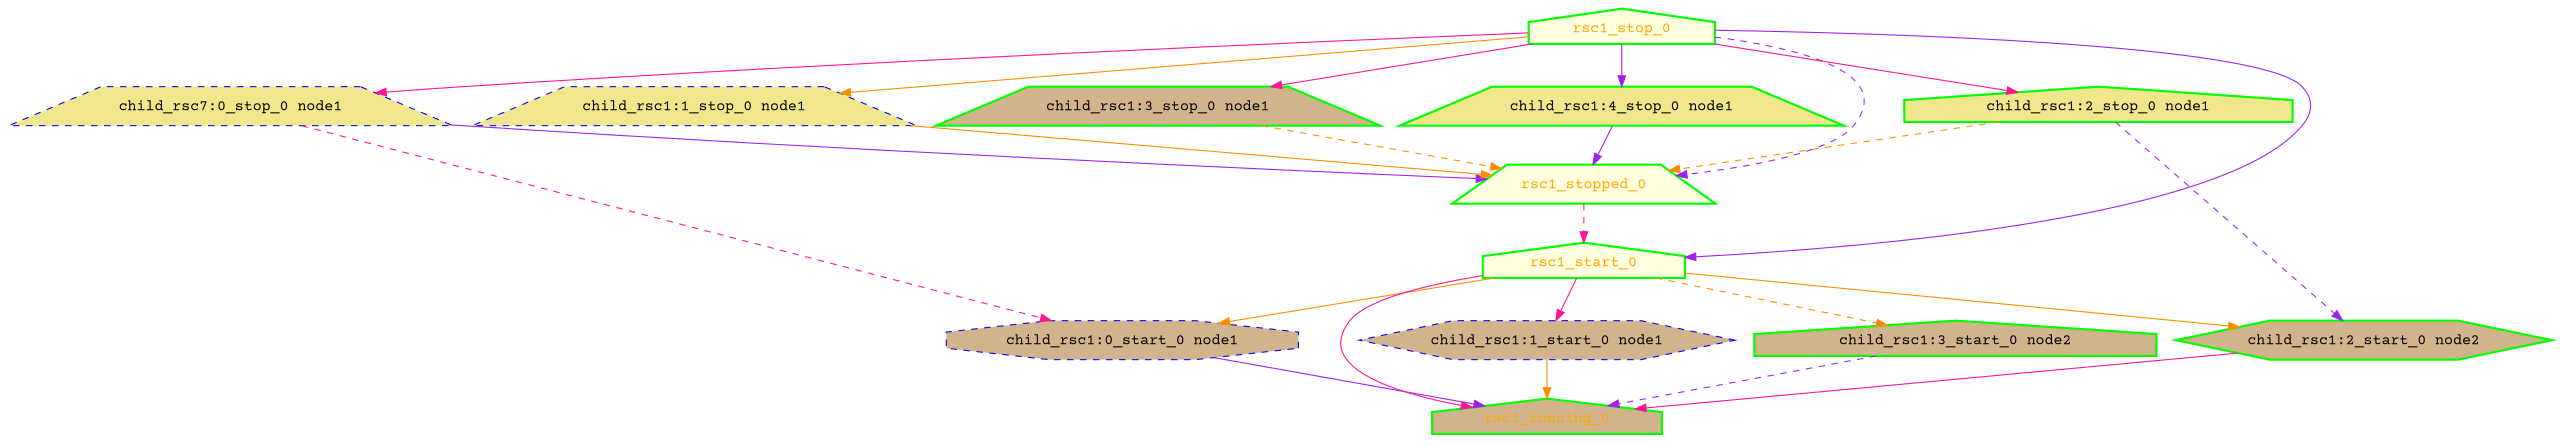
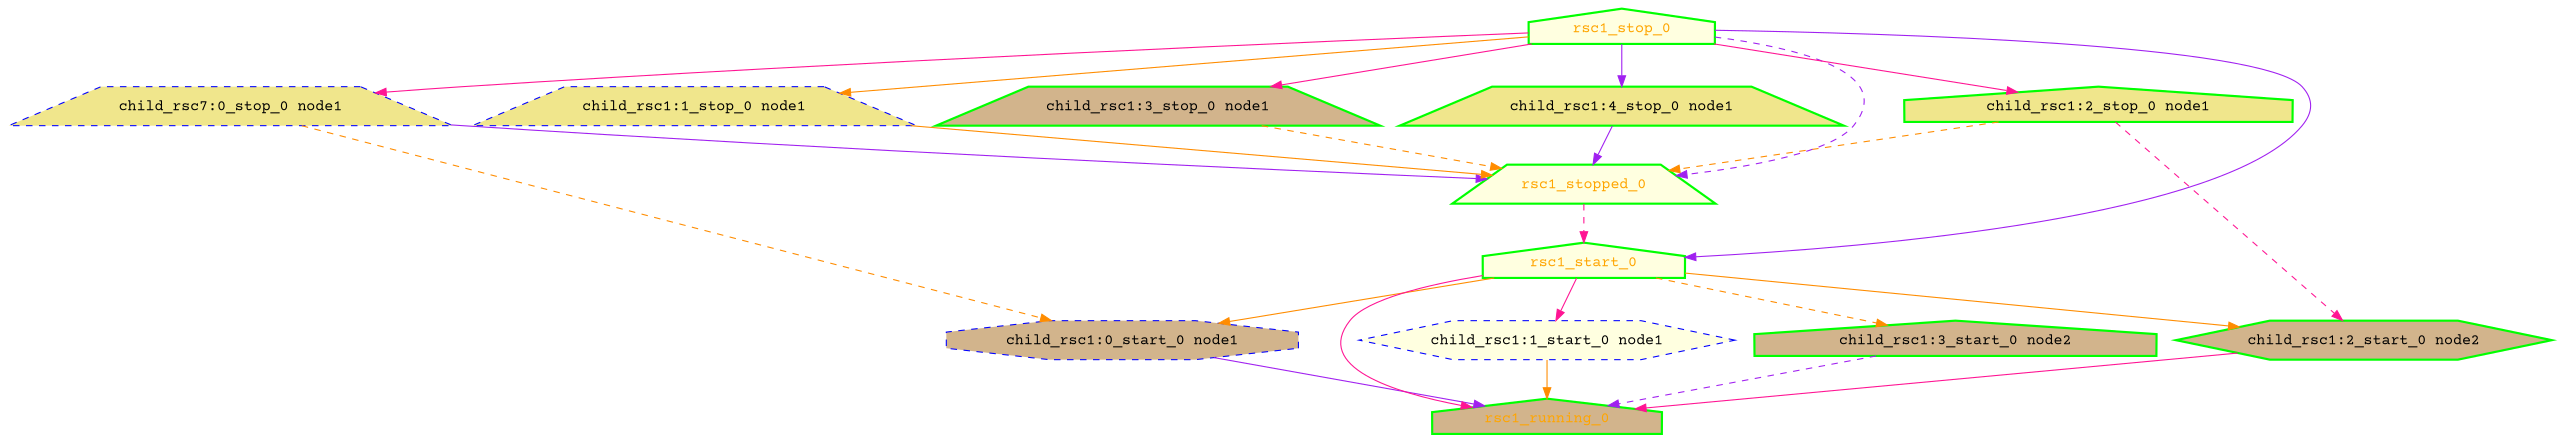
  digraph {
    fontname="Courier Prime"
    node [color=green fillcolor=tan fontcolor=black fontname="Courier Prime" shape=trapezium style="bold,filled"]
    edge [color=darkorange fontname="Courier Prime" style=solid]
    n1 [color=blue fillcolor=khaki label="child_rsc7:0_stop_0 node1" style="dashed,filled"]
    "child_rsc1:0_start_0 node1" [color=blue shape=octagon style="dashed,filled"]
    rsc1_stopped_0 [fillcolor=lightyellow fontcolor=orange]
    rsc1_running_0 [fontcolor=orange shape=house]
    rsc1_start_0 [fillcolor=lightyellow fontcolor=orange shape=house]
    "child_rsc1:1_stop_0 node1" [color=blue fillcolor=khaki style="dashed,filled"]
-   "child_rsc1:1_start_0 node1" [color=blue shape=hexagon style="dashed,filled"]
+   "child_rsc1:1_start_0 node1" [color=blue fillcolor=lightyellow shape=hexagon style="dashed,filled"]
    "child_rsc1:2_stop_0 node1" [fillcolor=khaki shape=house]
    "child_rsc1:2_start_0 node2" [shape=hexagon]
    "child_rsc1:3_stop_0 node1"
    "child_rsc1:3_start_0 node2" [shape=house]
    "child_rsc1:4_stop_0 node1" [fillcolor=khaki]
    rsc1_stop_0 [fillcolor=lightyellow fontcolor=orange shape=house]
-   n1 -> "child_rsc1:0_start_0 node1" [color=deeppink style=dashed]
+   n1 -> "child_rsc1:0_start_0 node1" [style=dashed]
    n1 -> rsc1_stopped_0 [color=purple]
    "child_rsc1:0_start_0 node1" -> rsc1_running_0 [color=purple]
    rsc1_stopped_0 -> rsc1_start_0 [color=deeppink style=dashed]
    rsc1_start_0 -> "child_rsc1:0_start_0 node1"
    rsc1_start_0 -> rsc1_running_0 [color=deeppink]
    rsc1_start_0 -> "child_rsc1:1_start_0 node1" [color=deeppink]
    rsc1_start_0 -> "child_rsc1:2_start_0 node2"
    rsc1_start_0 -> "child_rsc1:3_start_0 node2" [style=dashed]
    "child_rsc1:1_stop_0 node1" -> rsc1_stopped_0
    "child_rsc1:1_start_0 node1" -> rsc1_running_0
    "child_rsc1:2_stop_0 node1" -> rsc1_stopped_0 [style=dashed]
-   "child_rsc1:2_stop_0 node1" -> "child_rsc1:2_start_0 node2" [color=purple style=dashed]
+   "child_rsc1:2_stop_0 node1" -> "child_rsc1:2_start_0 node2" [color=deeppink style=dashed]
    "child_rsc1:2_start_0 node2" -> rsc1_running_0 [color=deeppink]
    "child_rsc1:3_stop_0 node1" -> rsc1_stopped_0 [style=dashed]
    "child_rsc1:3_start_0 node2" -> rsc1_running_0 [color=purple style=dashed]
    "child_rsc1:4_stop_0 node1" -> rsc1_stopped_0 [color=purple]
    rsc1_stop_0 -> n1 [color=deeppink]
    rsc1_stop_0 -> rsc1_stopped_0 [color=purple style=dashed]
    rsc1_stop_0 -> rsc1_start_0 [color=purple]
    rsc1_stop_0 -> "child_rsc1:1_stop_0 node1"
    rsc1_stop_0 -> "child_rsc1:2_stop_0 node1" [color=deeppink]
    rsc1_stop_0 -> "child_rsc1:3_stop_0 node1" [color=deeppink]
    rsc1_stop_0 -> "child_rsc1:4_stop_0 node1" [color=purple]
  }
